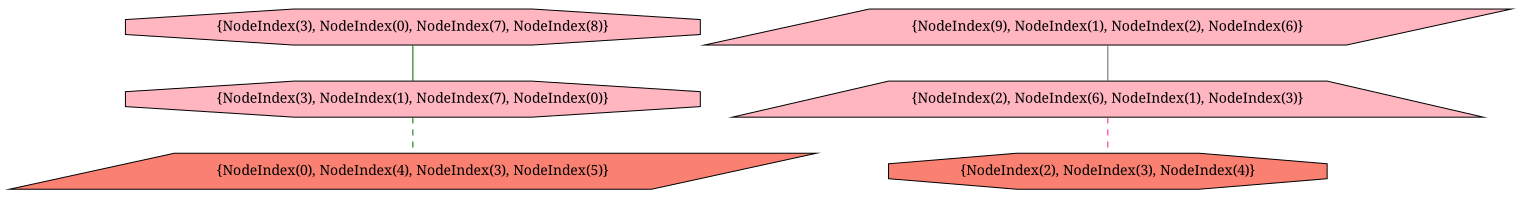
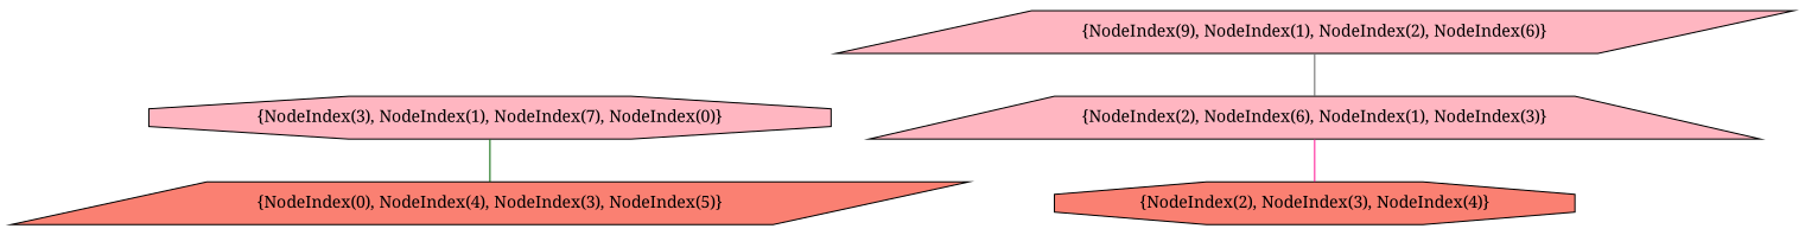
  graph {
    fontname="Noto Serif"
    node [fillcolor=lightpink fontname="Noto Serif" shape=octagon style=filled]
    edge [color=darkgreen fontname="Noto Serif" style=dashed]
    n1 [fillcolor=salmon label="{NodeIndex(0), NodeIndex(4), NodeIndex(3), NodeIndex(5)}" shape=parallelogram]
    n2 [label="{NodeIndex(3), NodeIndex(1), NodeIndex(7), NodeIndex(0)}"]
-   n3 [label="{NodeIndex(3), NodeIndex(0), NodeIndex(7), NodeIndex(8)}"]
    n4 [fillcolor=salmon label="{NodeIndex(2), NodeIndex(3), NodeIndex(4)}"]
    n5 [label="{NodeIndex(2), NodeIndex(6), NodeIndex(1), NodeIndex(3)}" shape=trapezium]
    n6 [label="{NodeIndex(9), NodeIndex(1), NodeIndex(2), NodeIndex(6)}" shape=parallelogram]
-   n2 -- n1
-   n3 -- n2 [style=solid]
-   n5 -- n4 [color=deeppink]
+   n2 -- n1 [style=solid]
+   n5 -- n4 [color=deeppink style=solid]
    n6 -- n5 [color=gray40 style=solid]
  }
